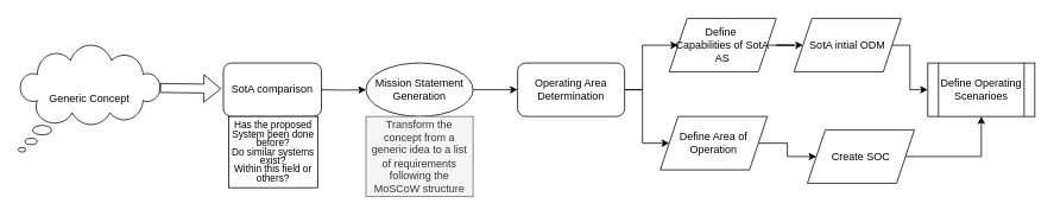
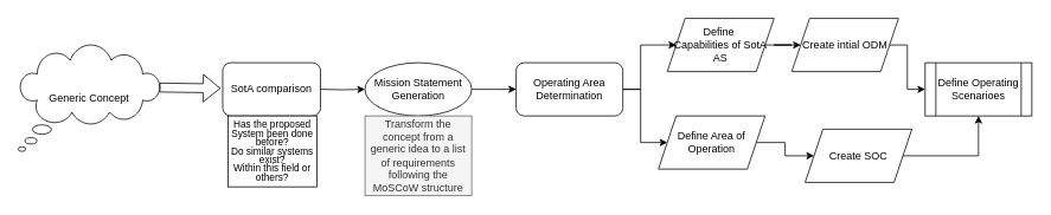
  <mxCell id="0" />
  <mxCell id="1" parent="0" />
  <mxCell id="2" value="Generic Concept" style="whiteSpace=wrap;html=1;shape=mxgraph.basic.cloud_callout" vertex="1" parent="1"><mxGeometry x="20" y="50" width="160" height="120" as="geometry" /></mxCell>
  <mxCell id="3" value="" style="shape=flexArrow;endArrow=classic;html=1;rounded=0;exitX=0.993;exitY=0.4;exitDx=0;exitDy=0;exitPerimeter=0;entryX=-0.022;entryY=0.483;entryDx=0;entryDy=0;entryPerimeter=0;" edge="1" parent="1" source="2" target="11"><mxGeometry width="50" height="50" relative="1" as="geometry"><mxPoint x="360" y="270" as="sourcePoint" /><mxPoint x="260" y="98" as="targetPoint" /></mxGeometry></mxCell>
  <mxCell id="4" value="" style="edgeStyle=orthogonalEdgeStyle;rounded=0;orthogonalLoop=1;jettySize=auto;html=1;" edge="1" parent="1" target="6"><mxGeometry relative="1" as="geometry"><mxPoint x="360" y="100" as="sourcePoint" /></mxGeometry></mxCell>
  <mxCell id="5" value="" style="edgeStyle=orthogonalEdgeStyle;rounded=0;orthogonalLoop=1;jettySize=auto;html=1;" edge="1" parent="1" source="6"><mxGeometry relative="1" as="geometry"><mxPoint x="580" y="100" as="targetPoint" /></mxGeometry></mxCell>
  <mxCell id="6" value="Mission Statement Generation" style="ellipse;whiteSpace=wrap;html=1;" vertex="1" parent="1"><mxGeometry x="410" y="70" width="120" height="60" as="geometry" /></mxCell>
  <mxCell id="7" value="Transform the concept from a generic idea to a list of requirements following the MoSCoW structure" style="text;html=1;strokeColor=#666666;fillColor=#f5f5f5;align=center;verticalAlign=middle;whiteSpace=wrap;rounded=0;fontColor=#333333;" vertex="1" parent="1"><mxGeometry x="410" y="130" width="120" height="90" as="geometry" /></mxCell>
  <mxCell id="8" value="" style="edgeStyle=orthogonalEdgeStyle;rounded=0;orthogonalLoop=1;jettySize=auto;html=1;entryX=0;entryY=0.5;entryDx=0;entryDy=0;exitX=1;exitY=0.5;exitDx=0;exitDy=0;" edge="1" parent="1" source="14" target="10"><mxGeometry relative="1" as="geometry"><mxPoint x="650" y="180" as="sourcePoint" /><mxPoint x="640" y="190" as="targetPoint" /><Array as="points"><mxPoint x="720" y="100" /><mxPoint x="720" y="50" /></Array></mxGeometry></mxCell>
  <mxCell id="9" value="" style="edgeStyle=orthogonalEdgeStyle;rounded=0;orthogonalLoop=1;jettySize=auto;html=1;" edge="1" parent="1" source="10" target="19"><mxGeometry relative="1" as="geometry" /></mxCell>
  <mxCell id="10" value="&lt;div&gt;Define&amp;nbsp;&lt;/div&gt;&lt;div&gt;Capabilities of SotA AS&lt;/div&gt;" style="shape=parallelogram;perimeter=parallelogramPerimeter;whiteSpace=wrap;html=1;fixedSize=1;" vertex="1" parent="1"><mxGeometry x="750" y="20" width="120" height="60" as="geometry" /></mxCell>
  <mxCell id="11" value="SotA comparison" style="rounded=1;whiteSpace=wrap;html=1;" vertex="1" parent="1"><mxGeometry x="250" y="70" width="110" height="60" as="geometry" /></mxCell>
  <mxCell id="12" value="&lt;div style=&quot;font-size: 11px; line-height: 90%;&quot;&gt;&lt;font style=&quot;font-size: 11px;&quot;&gt;Has the proposed System been done before?&lt;/font&gt;&lt;/div&gt;&lt;div style=&quot;font-size: 11px; line-height: 90%;&quot;&gt;&lt;font style=&quot;font-size: 11px;&quot;&gt;Do similar systems exist?&lt;/font&gt;&lt;/div&gt;&lt;div style=&quot;font-size: 11px; line-height: 90%;&quot;&gt;&lt;font style=&quot;font-size: 11px;&quot;&gt;Within this field or others?&lt;br&gt;&lt;/font&gt;&lt;/div&gt;" style="rounded=0;whiteSpace=wrap;html=1;" vertex="1" parent="1"><mxGeometry x="256" y="130" width="100" height="80" as="geometry" /></mxCell>
  <mxCell id="13" value="" style="edgeStyle=orthogonalEdgeStyle;rounded=0;orthogonalLoop=1;jettySize=auto;html=1;" edge="1" parent="1" source="14" target="16"><mxGeometry relative="1" as="geometry" /></mxCell>
  <mxCell id="14" value="Operating Area Determination" style="rounded=1;whiteSpace=wrap;html=1;" vertex="1" parent="1"><mxGeometry x="580" y="70" width="120" height="60" as="geometry" /></mxCell>
  <mxCell id="15" value="" style="edgeStyle=orthogonalEdgeStyle;rounded=0;orthogonalLoop=1;jettySize=auto;html=1;" edge="1" parent="1" source="16" target="21"><mxGeometry relative="1" as="geometry" /></mxCell>
  <mxCell id="16" value="Define Area of Operation" style="shape=parallelogram;perimeter=parallelogramPerimeter;whiteSpace=wrap;html=1;fixedSize=1;" vertex="1" parent="1"><mxGeometry x="740" y="130" width="120" height="60" as="geometry" /></mxCell>
  <mxCell id="17" value="Define Operating Scenarioes" style="shape=process;whiteSpace=wrap;html=1;backgroundOutline=1;" vertex="1" parent="1"><mxGeometry x="1040" y="70" width="120" height="60" as="geometry" /></mxCell>
  <mxCell id="18" value="" style="edgeStyle=orthogonalEdgeStyle;rounded=0;orthogonalLoop=1;jettySize=auto;html=1;" edge="1" parent="1" source="19" target="17"><mxGeometry relative="1" as="geometry"><Array as="points"><mxPoint x="1020" y="50" /><mxPoint x="1020" y="100" /></Array></mxGeometry></mxCell>
- <mxCell id="19" value="SotA intial ODM" style="shape=parallelogram;perimeter=parallelogramPerimeter;whiteSpace=wrap;html=1;fixedSize=1;" vertex="1" parent="1"><mxGeometry x="890" y="20" width="120" height="60" as="geometry" /></mxCell>
+ <mxCell id="19" value="Create intial ODM" style="shape=parallelogram;perimeter=parallelogramPerimeter;whiteSpace=wrap;html=1;fixedSize=1;" vertex="1" parent="1"><mxGeometry x="890" y="20" width="120" height="60" as="geometry" /></mxCell>
  <mxCell id="20" value="" style="edgeStyle=orthogonalEdgeStyle;rounded=0;orthogonalLoop=1;jettySize=auto;html=1;" edge="1" parent="1" source="21" target="17"><mxGeometry relative="1" as="geometry" /></mxCell>
  <mxCell id="21" value="Create SOC" style="shape=parallelogram;perimeter=parallelogramPerimeter;whiteSpace=wrap;html=1;fixedSize=1;" vertex="1" parent="1"><mxGeometry x="905" y="145" width="120" height="60" as="geometry" /></mxCell>
